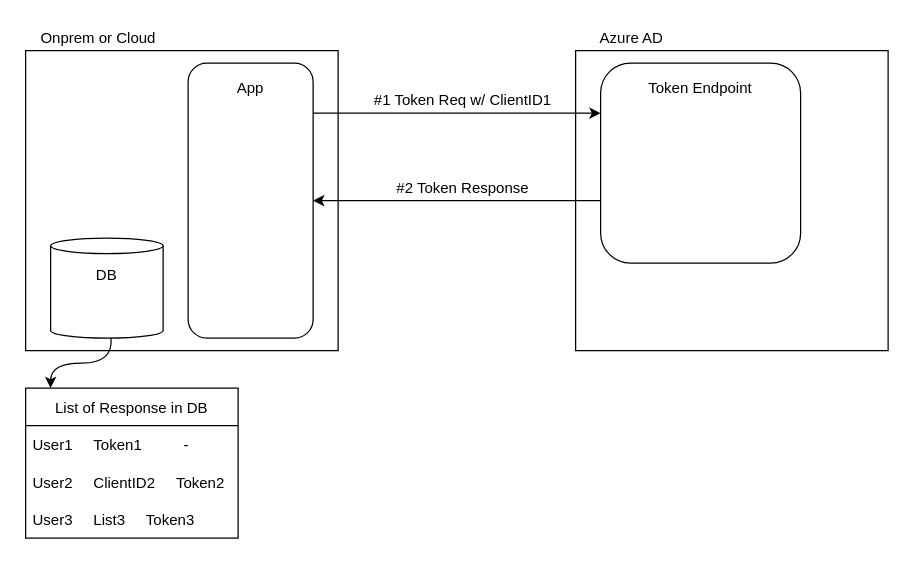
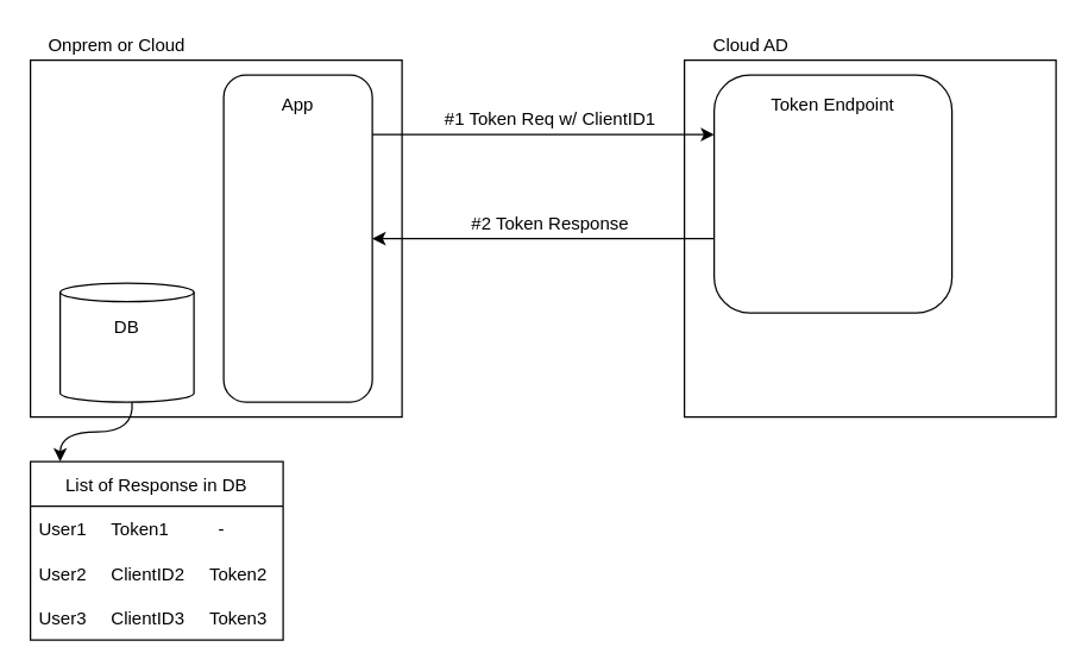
  <mxCell id="0" />
  <mxCell id="1" parent="0" />
  <mxCell id="2" value="" style="rounded=0;whiteSpace=wrap;html=1;" vertex="1" parent="1"><mxGeometry x="20" y="40" width="250" height="240" as="geometry" /></mxCell>
  <mxCell id="3" value="" style="rounded=1;whiteSpace=wrap;html=1;" vertex="1" parent="1"><mxGeometry x="150" y="50" width="100" height="220" as="geometry" /></mxCell>
  <mxCell id="4" value="App" style="text;html=1;strokeColor=none;fillColor=none;align=center;verticalAlign=middle;whiteSpace=wrap;rounded=0;" vertex="1" parent="1"><mxGeometry x="180" y="60" width="40" height="20" as="geometry" /></mxCell>
  <mxCell id="5" value="" style="shape=cylinder3;whiteSpace=wrap;html=1;boundedLbl=1;backgroundOutline=1;size=6.183;" vertex="1" parent="1"><mxGeometry x="40" y="190" width="90" height="80" as="geometry" /></mxCell>
  <mxCell id="6" value="List of Response in DB" style="swimlane;fontStyle=0;childLayout=stackLayout;horizontal=1;startSize=30;horizontalStack=0;resizeParent=1;resizeParentMax=0;resizeLast=0;collapsible=1;marginBottom=0;" vertex="1" parent="1"><mxGeometry x="20" y="310" width="170" height="120" as="geometry" /></mxCell>
  <mxCell id="7" value="User1     Token1          -" style="text;strokeColor=none;fillColor=none;align=left;verticalAlign=middle;spacingLeft=4;spacingRight=4;overflow=hidden;points=[[0,0.5],[1,0.5]];portConstraint=eastwest;rotatable=0;" vertex="1" parent="6"><mxGeometry y="30" width="170" height="30" as="geometry" /></mxCell>
  <mxCell id="8" value="User2     ClientID2     Token2" style="text;strokeColor=none;fillColor=none;align=left;verticalAlign=middle;spacingLeft=4;spacingRight=4;overflow=hidden;points=[[0,0.5],[1,0.5]];portConstraint=eastwest;rotatable=0;" vertex="1" parent="6"><mxGeometry y="60" width="170" height="30" as="geometry" /></mxCell>
- <mxCell id="9" value="User3     List3     Token3" style="text;strokeColor=none;fillColor=none;align=left;verticalAlign=middle;spacingLeft=4;spacingRight=4;overflow=hidden;points=[[0,0.5],[1,0.5]];portConstraint=eastwest;rotatable=0;" vertex="1" parent="6"><mxGeometry y="90" width="170" height="30" as="geometry" /></mxCell>
+ <mxCell id="9" value="User3     ClientID3     Token3" style="text;strokeColor=none;fillColor=none;align=left;verticalAlign=middle;spacingLeft=4;spacingRight=4;overflow=hidden;points=[[0,0.5],[1,0.5]];portConstraint=eastwest;rotatable=0;" vertex="1" parent="6"><mxGeometry y="90" width="170" height="30" as="geometry" /></mxCell>
  <mxCell id="10" style="edgeStyle=orthogonalEdgeStyle;rounded=0;orthogonalLoop=1;jettySize=auto;html=1;exitX=1;exitY=0.5;exitDx=0;exitDy=0;" edge="1" parent="6" source="7" target="7"><mxGeometry relative="1" as="geometry" /></mxCell>
  <mxCell id="11" value="" style="curved=1;endArrow=classic;html=1;rounded=0;" edge="1" parent="1" source="5" target="6"><mxGeometry width="50" height="50" relative="1" as="geometry"><mxPoint x="330" y="380" as="sourcePoint" /><mxPoint x="380" y="330" as="targetPoint" /><Array as="points"><mxPoint x="90" y="290" /><mxPoint x="40" y="290" /><mxPoint x="40" y="310" /></Array></mxGeometry></mxCell>
  <mxCell id="12" value="DB" style="text;html=1;strokeColor=none;fillColor=none;align=center;verticalAlign=middle;whiteSpace=wrap;rounded=0;" vertex="1" parent="1"><mxGeometry x="65" y="210" width="40" height="20" as="geometry" /></mxCell>
  <mxCell id="13" value="Onprem or Cloud&amp;nbsp;" style="text;html=1;strokeColor=none;fillColor=none;align=center;verticalAlign=middle;whiteSpace=wrap;rounded=0;" vertex="1" parent="1"><mxGeometry x="20" y="20" width="120" height="20" as="geometry" /></mxCell>
  <mxCell id="14" value="" style="rounded=0;whiteSpace=wrap;html=1;" vertex="1" parent="1"><mxGeometry x="460" y="40" width="250" height="240" as="geometry" /></mxCell>
- <mxCell id="15" value="Azure AD" style="text;html=1;strokeColor=none;fillColor=none;align=center;verticalAlign=middle;whiteSpace=wrap;rounded=0;" vertex="1" parent="1"><mxGeometry x="460" y="20" width="90" height="20" as="geometry" /></mxCell>
+ <mxCell id="15" value="Cloud AD" style="text;html=1;strokeColor=none;fillColor=none;align=center;verticalAlign=middle;whiteSpace=wrap;rounded=0;" vertex="1" parent="1"><mxGeometry x="460" y="20" width="90" height="20" as="geometry" /></mxCell>
  <mxCell id="16" style="edgeStyle=orthogonalEdgeStyle;rounded=0;orthogonalLoop=1;jettySize=auto;html=1;exitX=0;exitY=0.75;exitDx=0;exitDy=0;" edge="1" parent="1" source="17" target="3"><mxGeometry relative="1" as="geometry"><Array as="points"><mxPoint x="480" y="160" /></Array></mxGeometry></mxCell>
  <mxCell id="17" value="" style="rounded=1;whiteSpace=wrap;html=1;" vertex="1" parent="1"><mxGeometry x="480" y="50" width="160" height="160" as="geometry" /></mxCell>
  <mxCell id="18" value="Token Endpoint" style="text;html=1;strokeColor=none;fillColor=none;align=center;verticalAlign=middle;whiteSpace=wrap;rounded=0;" vertex="1" parent="1"><mxGeometry x="495" y="60" width="130" height="20" as="geometry" /></mxCell>
  <mxCell id="19" value="#2 Token Response" style="text;html=1;strokeColor=none;fillColor=none;align=center;verticalAlign=middle;whiteSpace=wrap;rounded=0;" vertex="1" parent="1"><mxGeometry x="290" y="140" width="160" height="20" as="geometry" /></mxCell>
  <mxCell id="20" value="#1 Token Req w/ ClientID1" style="text;html=1;strokeColor=none;fillColor=none;align=center;verticalAlign=middle;whiteSpace=wrap;rounded=0;" vertex="1" parent="1"><mxGeometry x="290" y="70" width="160" height="20" as="geometry" /></mxCell>
  <mxCell id="21" value="" style="endArrow=classic;html=1;rounded=0;entryX=0;entryY=0.25;entryDx=0;entryDy=0;" edge="1" parent="1" target="17"><mxGeometry width="50" height="50" relative="1" as="geometry"><mxPoint x="250" y="90" as="sourcePoint" /><mxPoint x="380" y="200" as="targetPoint" /></mxGeometry></mxCell>
